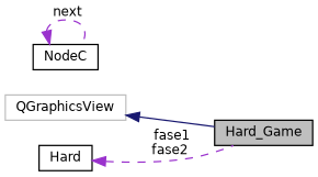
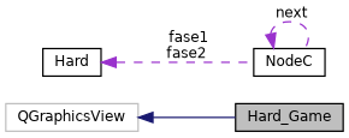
  digraph {
    rankdir=LR
    node [color=black fillcolor=white fontname=Helvetica fontsize=10 shape=record style=filled]
    edge [color=darkorchid3 dir=back fontname=Helvetica fontsize=10 labelfontname=Helvetica labelfontsize=10 style=dashed]
    n1 [fillcolor=grey75 fontcolor=black height=0.2 label=Hard_Game width=0.4]
    n2 [color=grey75 height=0.2 label=QGraphicsView width=0.4]
    n3 [height=0.2 label=NodeC width=0.4]
    n4 [height=0.2 label=Hard width=0.4]
    n2 -> n1 [color=midnightblue style=solid]
    n3 -> n3 [label=" next"]
-   n4 -> n1 [label=" fase1\nfase2"]
+   n4 -> n3 [label=" fase1\nfase2"]
  }
